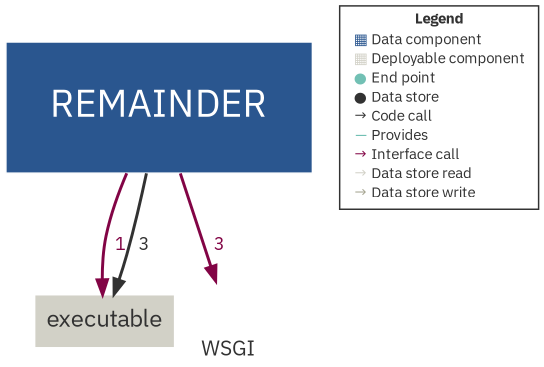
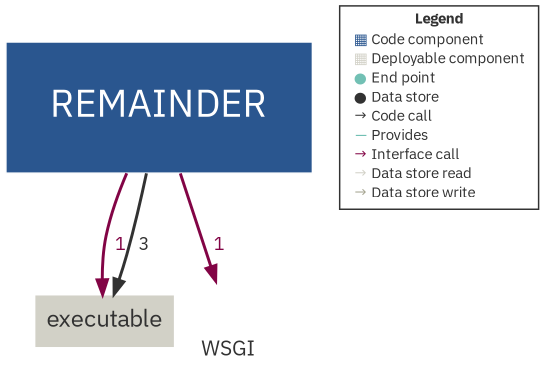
  digraph {
    compound=true
    fontname="IBM Plex Sans"
    rankdir=TD
    node [color="#FFFFFF" fontcolor="#323232" fontname="IBM Plex Sans" penwidth=1 shape=box style=filled]
    edge [color="#820445" fontcolor="#820445" fontname="IBM Plex Sans" fontsize=12 penwidth=2]
    n1 [fillcolor="#2A568F" fontcolor="#FFFFFF" fontsize=26 label=REMAINDER margin=0.41600000000000004]
    n2 [fillcolor="#D2D1C7" fontsize=16 label=executable]
    n3 [fixedsize=true fontsize=14 height=0.750 label=WSGI labelloc=b penwidth=0 width=0.500 color="" style=""]
-   n4 [color="#323232" fillcolor="#FFFFFF" fontsize=10 label=<<TABLE BORDER="0" CELLPADDING="1" CELLSPACING="0"> <TR><TD COLSPAN="2"><B>Legend</B></TD></TR> <TR><TD><FONT COLOR="#2A568F">&#9638;</FONT></TD><TD ALIGN="left">Data component</TD></TR> <TR><TD><FONT COLOR="#D2D1C7">&#9638;</FONT></TD><TD ALIGN="left">Deployable component</TD></TR> <TR><TD><FONT COLOR="#72C0B4">&#9679;</FONT></TD><TD ALIGN="left">End point</TD></TR> <TR><TD><FONT COLOR="#323232">&#9679;</FONT></TD><TD ALIGN="left">Data store</TD></TR> <TR><TD><FONT COLOR="#323232">&rarr;</FONT></TD><TD ALIGN="left">Code call</TD></TR> <TR><TD><FONT COLOR="#72C0B4">&#8212;</FONT></TD><TD ALIGN="left">Provides</TD></TR> <TR><TD><FONT COLOR="#820445">&rarr;</FONT></TD><TD ALIGN="left">Interface call</TD></TR> <TR><TD><FONT COLOR="#D2D1C7">&rarr;</FONT></TD><TD ALIGN="left">Data store read</TD></TR> <TR><TD><FONT COLOR="#A4A38F">&rarr;</FONT></TD><TD ALIGN="left">Data store write</TD></TR> </TABLE> >]
+   n4 [color="#323232" fillcolor="#FFFFFF" fontsize=10 label=<<TABLE BORDER="0" CELLPADDING="1" CELLSPACING="0"> <TR><TD COLSPAN="2"><B>Legend</B></TD></TR> <TR><TD><FONT COLOR="#2A568F">&#9638;</FONT></TD><TD ALIGN="left">Code component</TD></TR> <TR><TD><FONT COLOR="#D2D1C7">&#9638;</FONT></TD><TD ALIGN="left">Deployable component</TD></TR> <TR><TD><FONT COLOR="#72C0B4">&#9679;</FONT></TD><TD ALIGN="left">End point</TD></TR> <TR><TD><FONT COLOR="#323232">&#9679;</FONT></TD><TD ALIGN="left">Data store</TD></TR> <TR><TD><FONT COLOR="#323232">&rarr;</FONT></TD><TD ALIGN="left">Code call</TD></TR> <TR><TD><FONT COLOR="#72C0B4">&#8212;</FONT></TD><TD ALIGN="left">Provides</TD></TR> <TR><TD><FONT COLOR="#820445">&rarr;</FONT></TD><TD ALIGN="left">Interface call</TD></TR> <TR><TD><FONT COLOR="#D2D1C7">&rarr;</FONT></TD><TD ALIGN="left">Data store read</TD></TR> <TR><TD><FONT COLOR="#A4A38F">&rarr;</FONT></TD><TD ALIGN="left">Data store write</TD></TR> </TABLE> >]
    n1 -> n2 [label="  1"]
    n1 -> n2 [color="#323232" fontcolor="#323232" label="  3"]
-   n1 -> n3 [label="  3"]
+   n1 -> n3 [label="  1"]
  }
